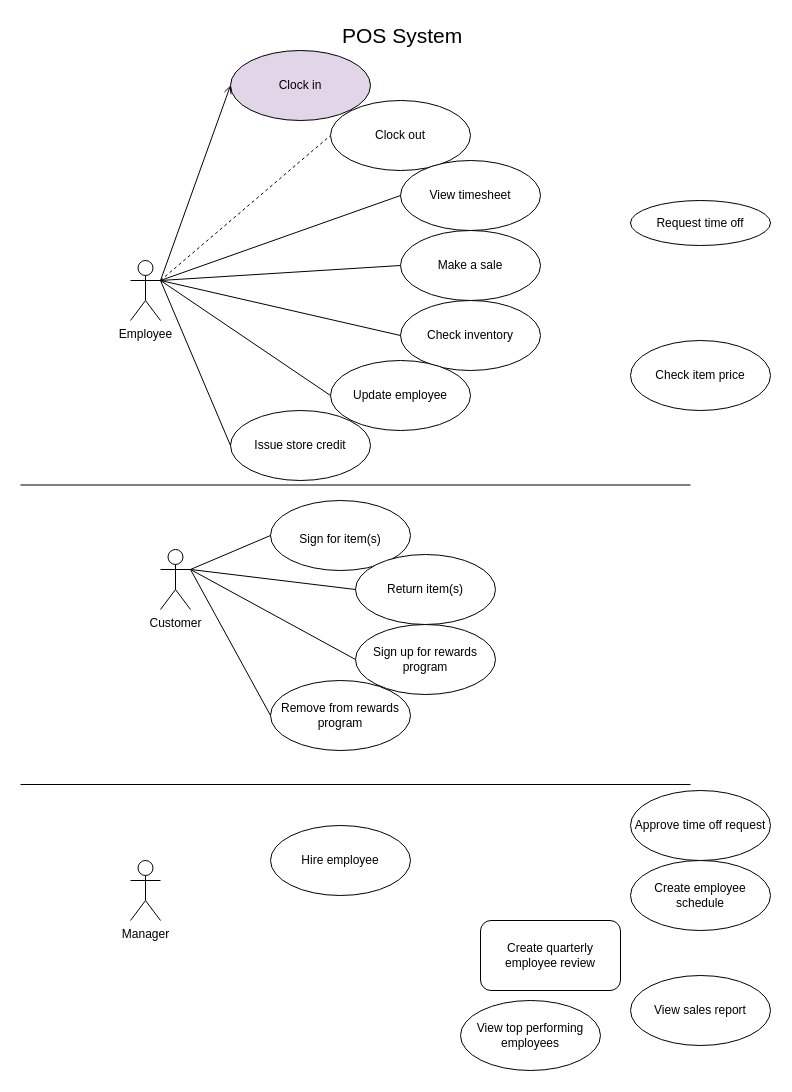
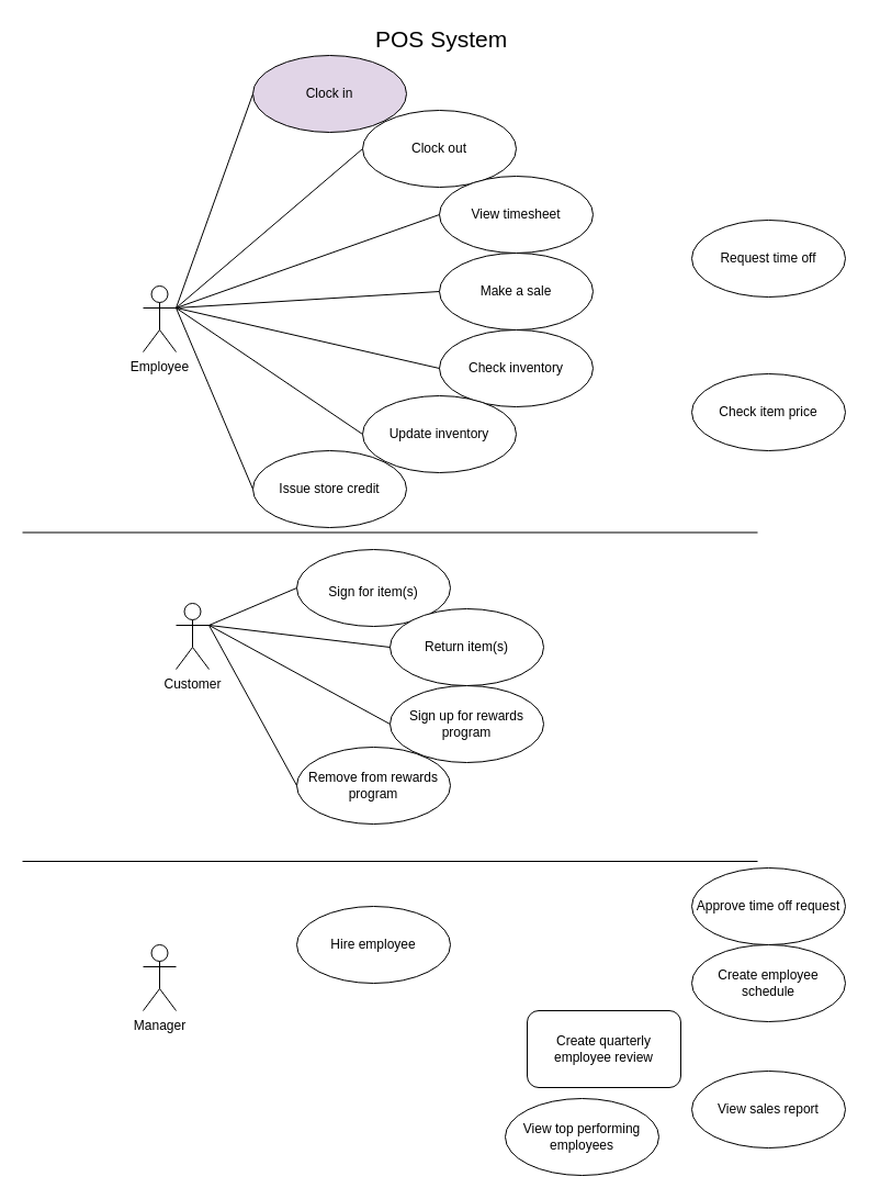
  <mxCell id="0" />
  <mxCell id="1" parent="0" />
  <mxCell id="2" value="Employee" style="shape=umlActor;verticalLabelPosition=bottom;labelBackgroundColor=#ffffff;verticalAlign=top;html=1;" vertex="1" parent="1"><mxGeometry x="130" y="260" width="30" height="60" as="geometry" /></mxCell>
  <mxCell id="3" value="POS System&lt;br style=&quot;font-size: 21px;&quot;&gt;" style="text;html=1;resizable=0;points=[];autosize=1;align=left;verticalAlign=top;spacingTop=-4;fontSize=21;" vertex="1" parent="1"><mxGeometry x="340" y="20" width="80" height="20" as="geometry" /></mxCell>
  <mxCell id="4" value="Clock in" style="ellipse;whiteSpace=wrap;html=1;fontSize=12;fillColor=#e1d5e7;" vertex="1" parent="1"><mxGeometry x="230" y="50" width="140" height="70" as="geometry" /></mxCell>
- <mxCell id="5" value="" style="endArrow=open;html=1;fontSize=21;exitX=1;exitY=0.333;exitDx=0;exitDy=0;exitPerimeter=0;entryX=0;entryY=0.5;entryDx=0;entryDy=0;" edge="1" parent="1" source="2" target="4"><mxGeometry width="50" height="50" relative="1" as="geometry"><mxPoint x="250" y="240" as="sourcePoint" /><mxPoint x="300" y="190" as="targetPoint" /></mxGeometry></mxCell>
+ <mxCell id="5" value="" style="endArrow=none;html=1;fontSize=21;exitX=1;exitY=0.333;exitDx=0;exitDy=0;exitPerimeter=0;entryX=0;entryY=0.5;entryDx=0;entryDy=0;" edge="1" parent="1" source="2" target="4"><mxGeometry width="50" height="50" relative="1" as="geometry"><mxPoint x="250" y="240" as="sourcePoint" /><mxPoint x="300" y="190" as="targetPoint" /></mxGeometry></mxCell>
  <mxCell id="6" value="Clock out" style="ellipse;whiteSpace=wrap;html=1;fontSize=12;" vertex="1" parent="1"><mxGeometry x="330" y="100" width="140" height="70" as="geometry" /></mxCell>
- <mxCell id="7" value="" style="endArrow=none;html=1;fontSize=21;entryX=0;entryY=0.5;entryDx=0;entryDy=0;exitX=1;exitY=0.333;exitDx=0;exitDy=0;exitPerimeter=0;dashed=1;" edge="1" parent="1" source="2" target="6"><mxGeometry width="50" height="50" relative="1" as="geometry"><mxPoint x="180" y="240" as="sourcePoint" /><mxPoint x="340" y="145" as="targetPoint" /></mxGeometry></mxCell>
+ <mxCell id="7" value="" style="endArrow=none;html=1;fontSize=21;entryX=0;entryY=0.5;entryDx=0;entryDy=0;exitX=1;exitY=0.333;exitDx=0;exitDy=0;exitPerimeter=0;" edge="1" parent="1" source="2" target="6"><mxGeometry width="50" height="50" relative="1" as="geometry"><mxPoint x="180" y="240" as="sourcePoint" /><mxPoint x="340" y="145" as="targetPoint" /></mxGeometry></mxCell>
  <mxCell id="8" value="&lt;span style=&quot;font-size: 12px&quot;&gt;Sign for item(s)&lt;/span&gt;" style="ellipse;whiteSpace=wrap;html=1;fontSize=21;" vertex="1" parent="1"><mxGeometry x="270" y="500" width="140" height="70" as="geometry" /></mxCell>
  <mxCell id="9" value="Customer" style="shape=umlActor;verticalLabelPosition=bottom;labelBackgroundColor=#ffffff;verticalAlign=top;html=1;fontSize=12;" vertex="1" parent="1"><mxGeometry x="160" y="549" width="30" height="60" as="geometry" /></mxCell>
  <mxCell id="10" value="Return item(s)" style="ellipse;whiteSpace=wrap;html=1;fontSize=12;" vertex="1" parent="1"><mxGeometry x="355" y="554" width="140" height="70" as="geometry" /></mxCell>
  <mxCell id="11" value="Sign up for rewards program" style="ellipse;whiteSpace=wrap;html=1;fontSize=12;" vertex="1" parent="1"><mxGeometry x="355" y="624" width="140" height="70" as="geometry" /></mxCell>
  <mxCell id="12" value="Check inventory" style="ellipse;whiteSpace=wrap;html=1;fontSize=12;" vertex="1" parent="1"><mxGeometry x="400" y="300" width="140" height="70" as="geometry" /></mxCell>
- <mxCell id="13" value="Update employee" style="ellipse;whiteSpace=wrap;html=1;fontSize=12;" vertex="1" parent="1"><mxGeometry x="330" y="360" width="140" height="70" as="geometry" /></mxCell>
+ <mxCell id="13" value="Update inventory" style="ellipse;whiteSpace=wrap;html=1;fontSize=12;" vertex="1" parent="1"><mxGeometry x="330" y="360" width="140" height="70" as="geometry" /></mxCell>
  <mxCell id="14" value="View timesheet" style="ellipse;whiteSpace=wrap;html=1;fontSize=12;" vertex="1" parent="1"><mxGeometry x="400" y="160" width="140" height="70" as="geometry" /></mxCell>
  <mxCell id="15" value="" style="line;strokeWidth=1;fillColor=none;align=left;verticalAlign=middle;spacingTop=-1;spacingLeft=3;spacingRight=3;rotatable=0;labelPosition=right;points=[];portConstraint=eastwest;fontSize=12;" vertex="1" parent="1"><mxGeometry x="20" y="480.5" width="670" height="8" as="geometry" /></mxCell>
  <mxCell id="16" value="" style="endArrow=none;html=1;fontSize=12;exitX=1;exitY=0.333;exitDx=0;exitDy=0;exitPerimeter=0;entryX=0;entryY=0.5;entryDx=0;entryDy=0;" edge="1" parent="1" source="2" target="14"><mxGeometry width="50" height="50" relative="1" as="geometry"><mxPoint x="210" y="310" as="sourcePoint" /><mxPoint x="260" y="260" as="targetPoint" /></mxGeometry></mxCell>
  <mxCell id="17" value="" style="endArrow=none;html=1;fontSize=12;exitX=1;exitY=0.333;exitDx=0;exitDy=0;exitPerimeter=0;entryX=0;entryY=0.5;entryDx=0;entryDy=0;" edge="1" parent="1" source="2" target="12"><mxGeometry width="50" height="50" relative="1" as="geometry"><mxPoint x="170" y="275" as="sourcePoint" /><mxPoint x="340" y="285" as="targetPoint" /></mxGeometry></mxCell>
  <mxCell id="18" value="" style="endArrow=none;html=1;fontSize=12;exitX=1;exitY=0.333;exitDx=0;exitDy=0;exitPerimeter=0;entryX=0;entryY=0.5;entryDx=0;entryDy=0;" edge="1" parent="1" source="2" target="13"><mxGeometry width="50" height="50" relative="1" as="geometry"><mxPoint x="170" y="275" as="sourcePoint" /><mxPoint x="340" y="355" as="targetPoint" /></mxGeometry></mxCell>
  <mxCell id="19" value="" style="line;strokeWidth=1;fillColor=none;align=left;verticalAlign=middle;spacingTop=-1;spacingLeft=3;spacingRight=3;rotatable=0;labelPosition=right;points=[];portConstraint=eastwest;fontSize=12;" vertex="1" parent="1"><mxGeometry x="20" y="780" width="670" height="8" as="geometry" /></mxCell>
  <mxCell id="20" value="Manager" style="shape=umlActor;verticalLabelPosition=bottom;labelBackgroundColor=#ffffff;verticalAlign=top;html=1;fontSize=12;" vertex="1" parent="1"><mxGeometry x="130" y="860" width="30" height="60" as="geometry" /></mxCell>
  <mxCell id="21" value="View sales report" style="ellipse;whiteSpace=wrap;html=1;fontSize=12;" vertex="1" parent="1"><mxGeometry x="630" y="975" width="140" height="70" as="geometry" /></mxCell>
  <mxCell id="22" value="Remove from rewards program" style="ellipse;whiteSpace=wrap;html=1;fontSize=12;" vertex="1" parent="1"><mxGeometry x="270" y="680" width="140" height="70" as="geometry" /></mxCell>
  <mxCell id="23" value="Check item price" style="ellipse;whiteSpace=wrap;html=1;fontSize=12;" vertex="1" parent="1"><mxGeometry x="630" y="340" width="140" height="70" as="geometry" /></mxCell>
- <mxCell id="24" value="Request time off" style="ellipse;whiteSpace=wrap;html=1;fontSize=12;" vertex="1" parent="1"><mxGeometry x="630" y="200" width="140" height="45" as="geometry" /></mxCell>
+ <mxCell id="24" value="Request time off" style="ellipse;whiteSpace=wrap;html=1;fontSize=12;" vertex="1" parent="1"><mxGeometry x="630" y="200" width="140" height="70" as="geometry" /></mxCell>
  <mxCell id="25" value="Approve time off request" style="ellipse;whiteSpace=wrap;html=1;fontSize=12;" vertex="1" parent="1"><mxGeometry x="630" y="790" width="140" height="70" as="geometry" /></mxCell>
  <mxCell id="26" value="Create employee schedule" style="ellipse;whiteSpace=wrap;html=1;fontSize=12;" vertex="1" parent="1"><mxGeometry x="630" y="860" width="140" height="70" as="geometry" /></mxCell>
  <mxCell id="27" value="Create quarterly employee review" style="whiteSpace=wrap;html=1;fontSize=12;rounded=1;" vertex="1" parent="1"><mxGeometry x="480" y="920" width="140" height="70" as="geometry" /></mxCell>
  <mxCell id="28" value="" style="endArrow=none;html=1;fontSize=12;exitX=1;exitY=0.333;exitDx=0;exitDy=0;exitPerimeter=0;entryX=0;entryY=0.5;entryDx=0;entryDy=0;" edge="1" parent="1" source="2" target="31"><mxGeometry width="50" height="50" relative="1" as="geometry"><mxPoint x="240" y="290" as="sourcePoint" /><mxPoint x="350" y="250" as="targetPoint" /></mxGeometry></mxCell>
  <mxCell id="29" value="Hire employee" style="ellipse;whiteSpace=wrap;html=1;fontSize=12;" vertex="1" parent="1"><mxGeometry x="270" y="825" width="140" height="70" as="geometry" /></mxCell>
  <mxCell id="30" value="View top performing employees" style="ellipse;whiteSpace=wrap;html=1;fontSize=12;" vertex="1" parent="1"><mxGeometry x="460" y="1000" width="140" height="70" as="geometry" /></mxCell>
  <mxCell id="31" value="Make a sale" style="ellipse;whiteSpace=wrap;html=1;fontSize=12;" vertex="1" parent="1"><mxGeometry x="400" y="230" width="140" height="70" as="geometry" /></mxCell>
  <mxCell id="32" value="Issue store credit" style="ellipse;whiteSpace=wrap;html=1;fontSize=12;" vertex="1" parent="1"><mxGeometry x="230" y="410" width="140" height="70" as="geometry" /></mxCell>
  <mxCell id="33" value="" style="endArrow=none;html=1;fontSize=12;exitX=1;exitY=0.333;exitDx=0;exitDy=0;exitPerimeter=0;entryX=0;entryY=0.5;entryDx=0;entryDy=0;" edge="1" parent="1" source="2" target="32"><mxGeometry width="50" height="50" relative="1" as="geometry"><mxPoint x="170" y="290" as="sourcePoint" /><mxPoint x="340" y="405" as="targetPoint" /></mxGeometry></mxCell>
  <mxCell id="34" value="" style="endArrow=none;html=1;fontSize=12;exitX=1;exitY=0.333;exitDx=0;exitDy=0;exitPerimeter=0;entryX=0;entryY=0.5;entryDx=0;entryDy=0;" edge="1" parent="1" source="9" target="8"><mxGeometry width="50" height="50" relative="1" as="geometry"><mxPoint x="180" y="630" as="sourcePoint" /><mxPoint x="230" y="580" as="targetPoint" /></mxGeometry></mxCell>
  <mxCell id="35" value="" style="endArrow=none;html=1;fontSize=12;exitX=1;exitY=0.333;exitDx=0;exitDy=0;exitPerimeter=0;entryX=0;entryY=0.5;entryDx=0;entryDy=0;" edge="1" parent="1" source="9" target="10"><mxGeometry width="50" height="50" relative="1" as="geometry"><mxPoint x="170" y="624" as="sourcePoint" /><mxPoint x="280" y="545" as="targetPoint" /></mxGeometry></mxCell>
  <mxCell id="36" value="" style="endArrow=none;html=1;fontSize=12;exitX=1;exitY=0.333;exitDx=0;exitDy=0;exitPerimeter=0;entryX=0;entryY=0.5;entryDx=0;entryDy=0;" edge="1" parent="1" source="9" target="11"><mxGeometry width="50" height="50" relative="1" as="geometry"><mxPoint x="210" y="630" as="sourcePoint" /><mxPoint x="260" y="580" as="targetPoint" /></mxGeometry></mxCell>
  <mxCell id="37" value="" style="endArrow=none;html=1;fontSize=12;exitX=1;exitY=0.333;exitDx=0;exitDy=0;exitPerimeter=0;entryX=0;entryY=0.5;entryDx=0;entryDy=0;" edge="1" parent="1" source="9" target="22"><mxGeometry width="50" height="50" relative="1" as="geometry"><mxPoint x="190" y="660" as="sourcePoint" /><mxPoint x="240" y="610" as="targetPoint" /></mxGeometry></mxCell>
